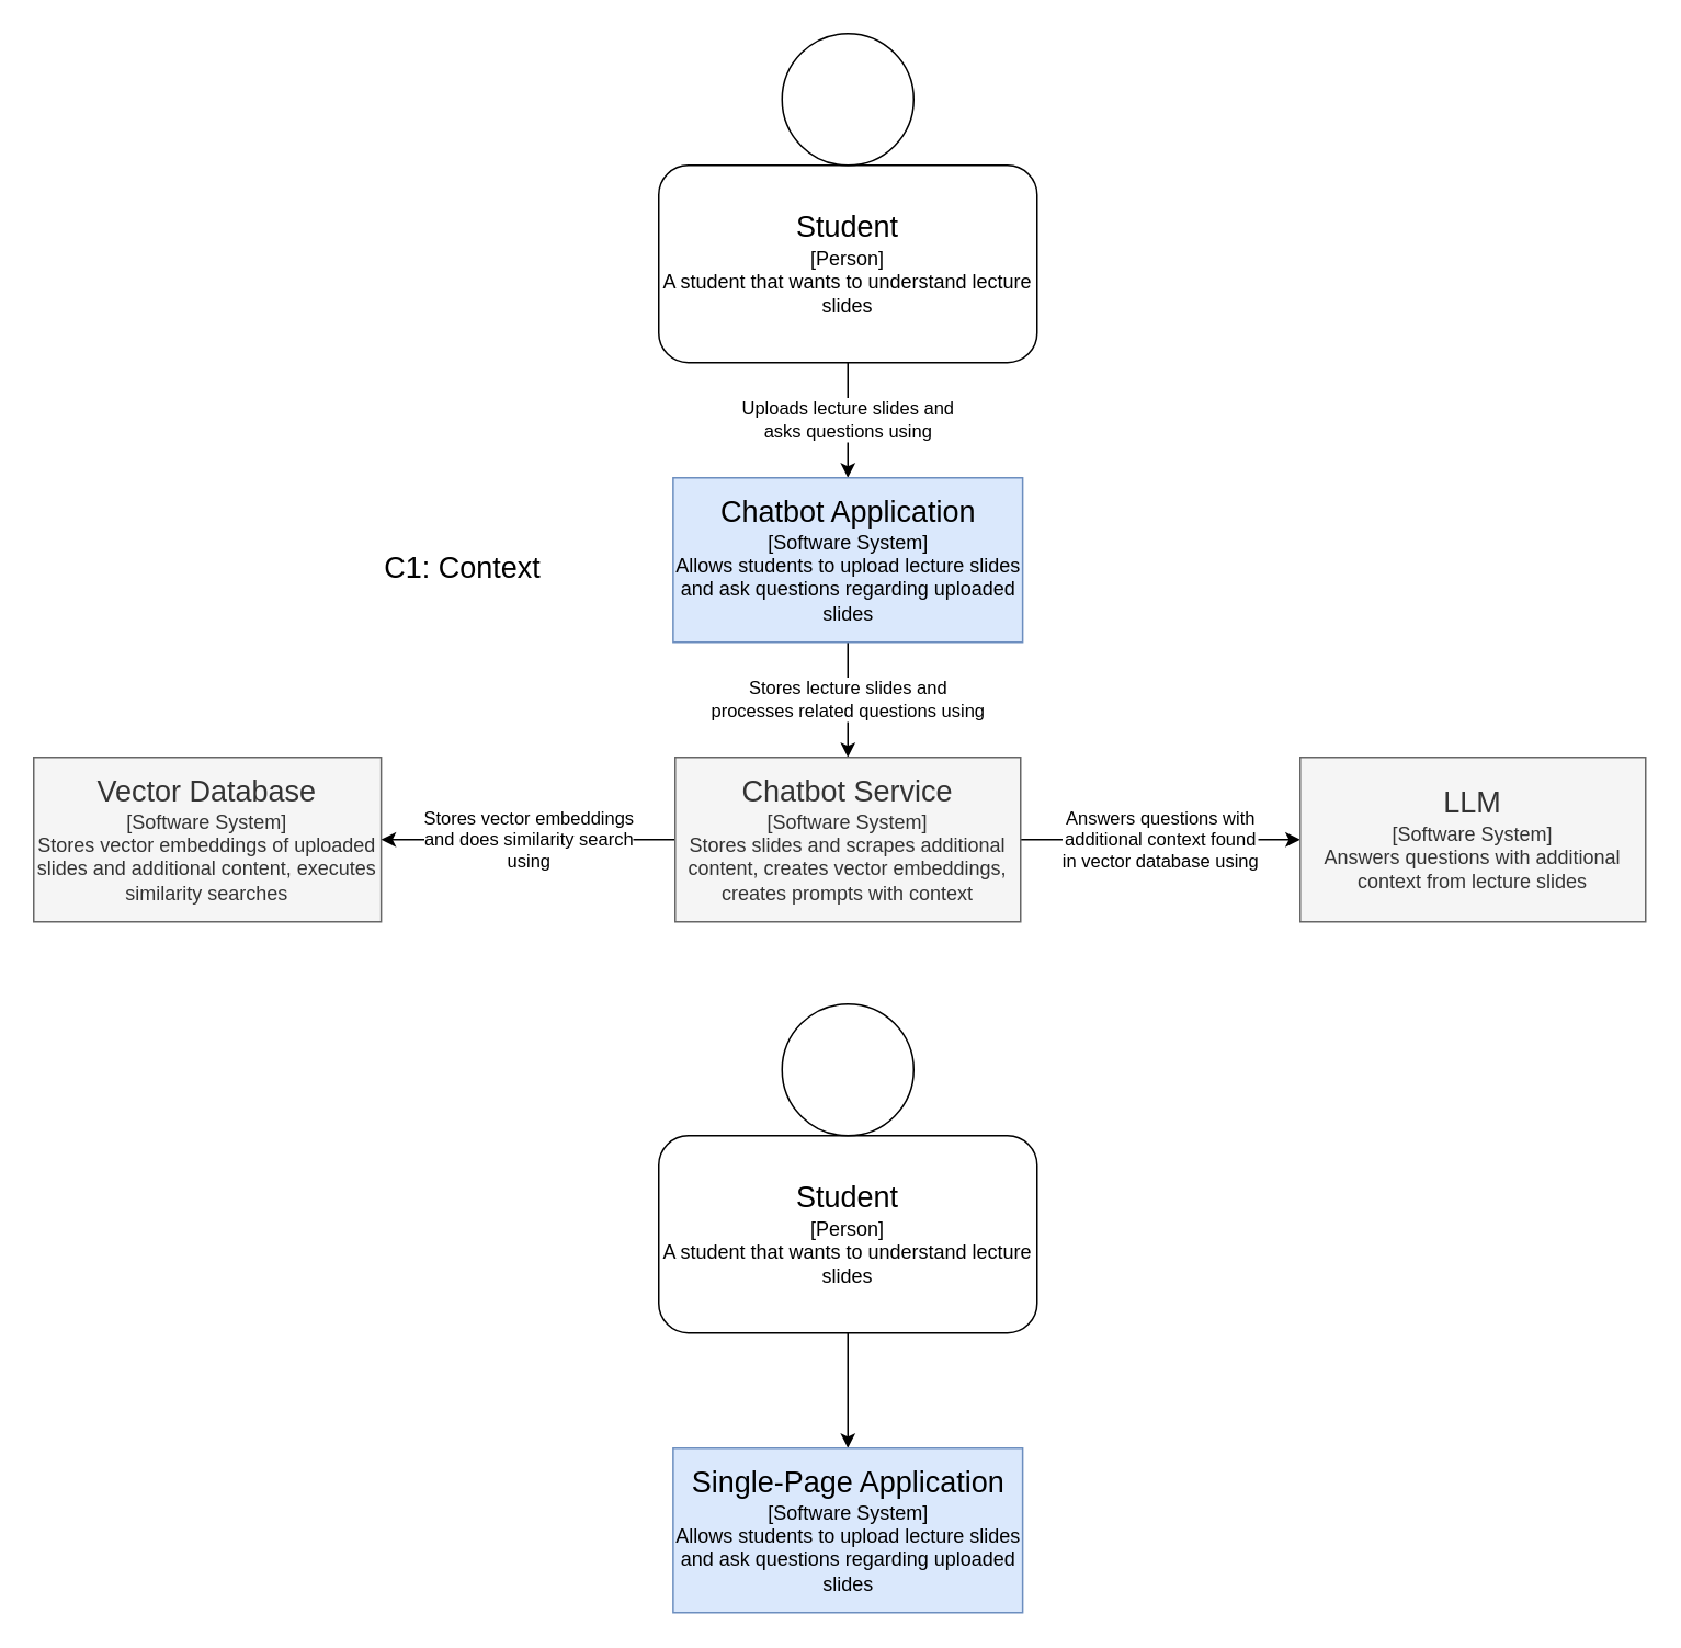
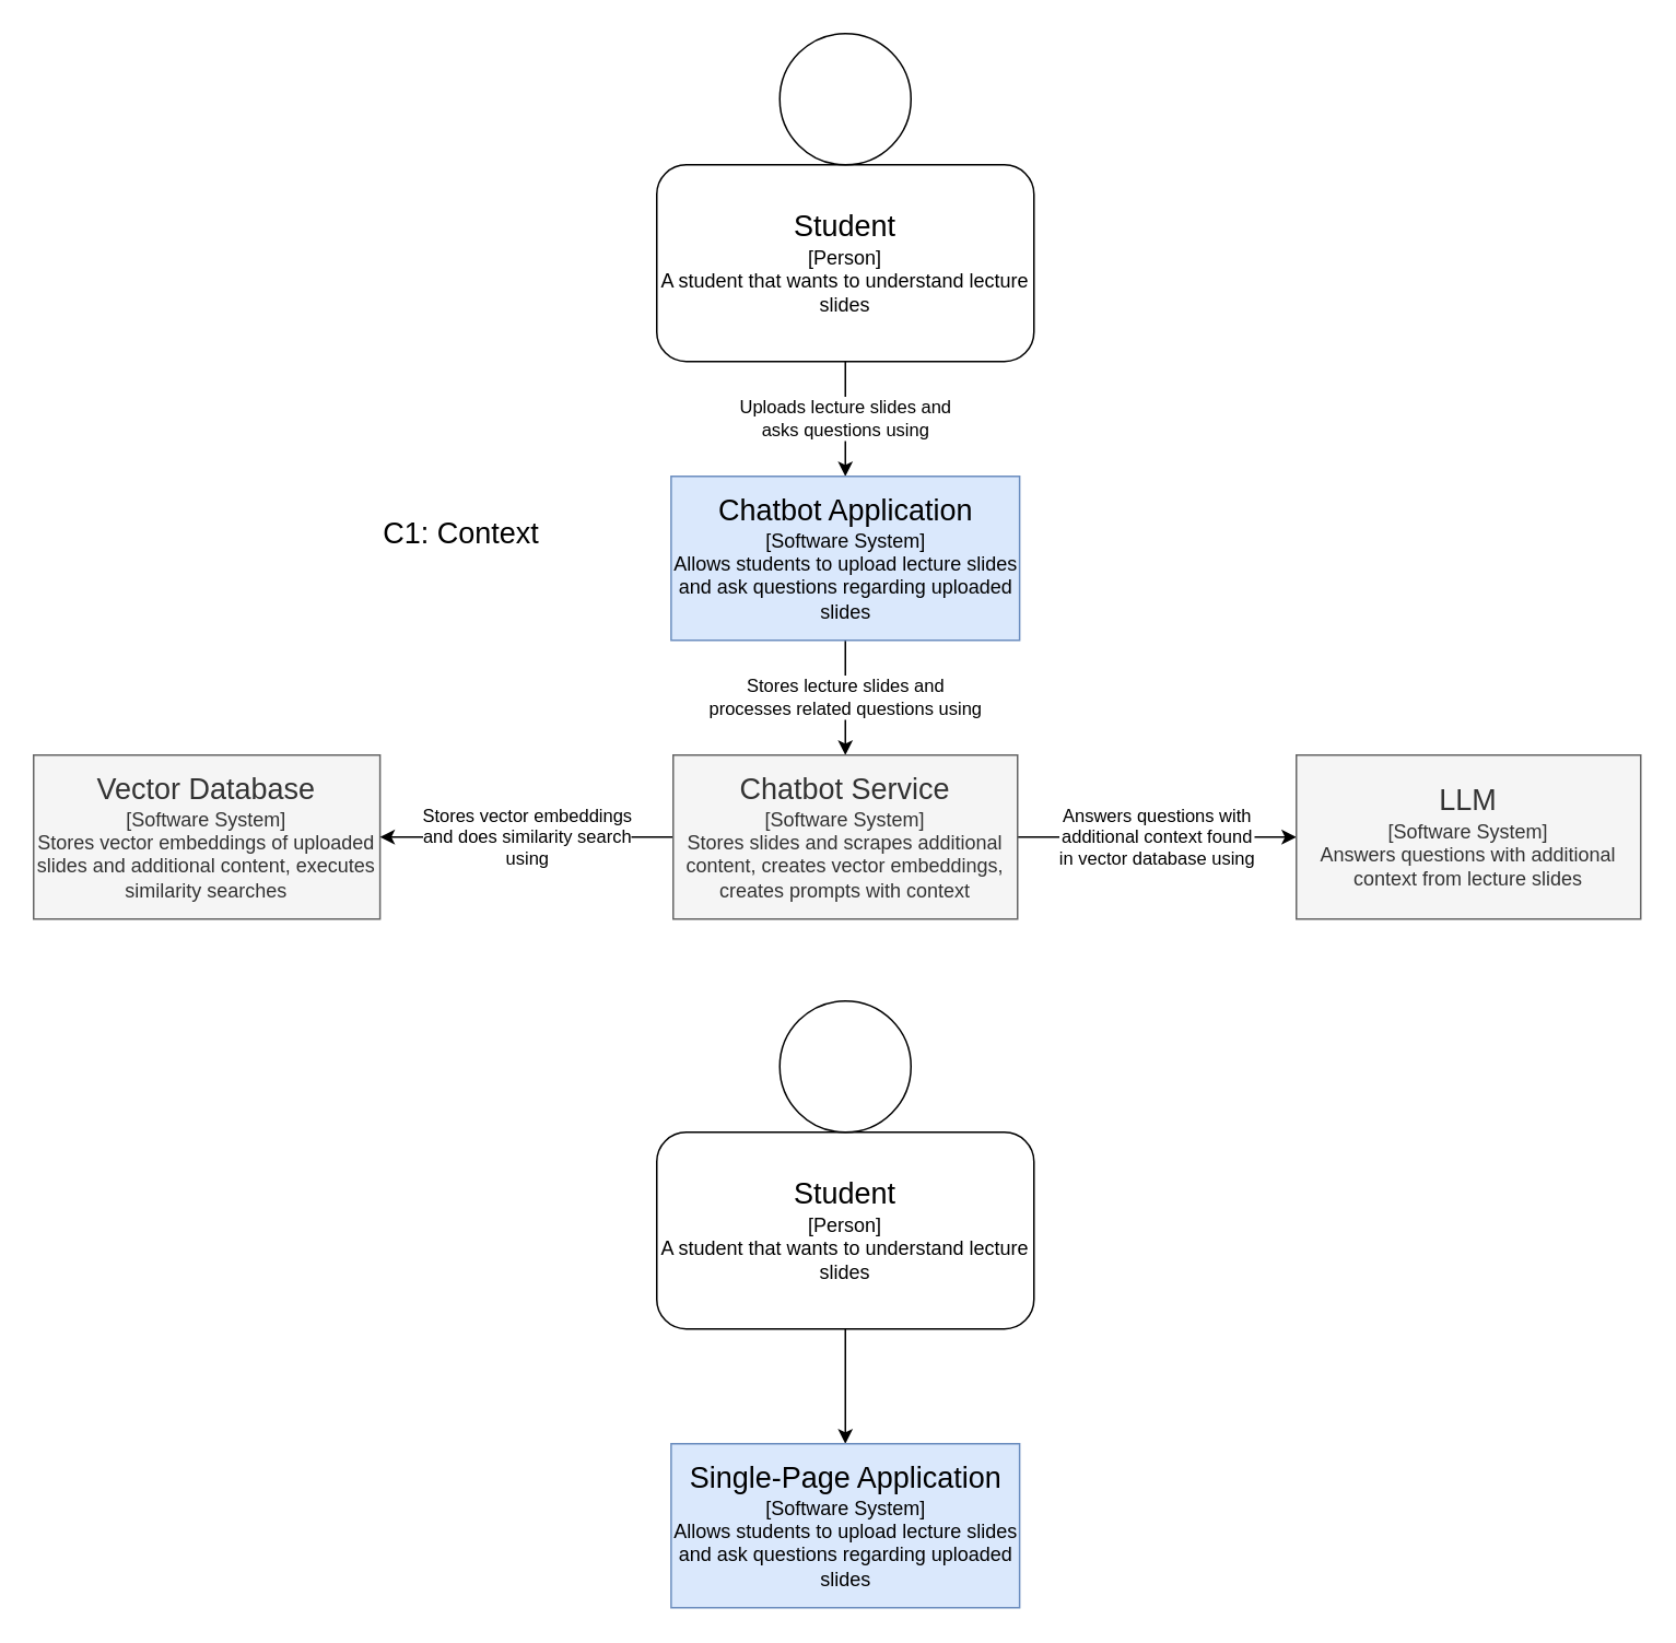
  <mxCell id="0" />
  <mxCell id="1" parent="0" />
- <mxCell id="2" value="&lt;font style=&quot;font-size: 18px;&quot;&gt;C1: Context&lt;br&gt;&lt;/font&gt;" style="text;html=1;strokeColor=none;fillColor=none;align=center;verticalAlign=middle;whiteSpace=wrap;rounded=0;" vertex="1" parent="1"><mxGeometry x="231.25" y="330" width="100" height="30" as="geometry" /></mxCell>
+ <mxCell id="2" value="&lt;font style=&quot;font-size: 18px;&quot;&gt;C1: Context&lt;br&gt;&lt;/font&gt;" style="text;html=1;strokeColor=none;fillColor=none;align=center;verticalAlign=middle;whiteSpace=wrap;rounded=0;" vertex="1" parent="1"><mxGeometry x="231.25" y="310" width="100" height="30" as="geometry" /></mxCell>
  <mxCell id="3" value="&lt;div&gt;Uploads lecture slides and&lt;/div&gt;&lt;div&gt;asks questions using&lt;/div&gt;" style="edgeStyle=orthogonalEdgeStyle;rounded=0;orthogonalLoop=1;jettySize=auto;html=1;exitX=0.5;exitY=1;exitDx=0;exitDy=0;entryX=0.5;entryY=0;entryDx=0;entryDy=0;" edge="1" parent="1" source="4" target="7"><mxGeometry relative="1" as="geometry" /></mxCell>
  <mxCell id="4" value="&lt;div style=&quot;font-size: 18px;&quot;&gt;Student&lt;/div&gt;&lt;div style=&quot;&quot;&gt;[Person]&lt;br&gt;&lt;/div&gt;&lt;div&gt;A student that wants to understand lecture slides&lt;br&gt;&lt;/div&gt;" style="rounded=1;whiteSpace=wrap;html=1;" vertex="1" parent="1"><mxGeometry x="400" y="100" width="230" height="120" as="geometry" /></mxCell>
  <mxCell id="5" value="" style="ellipse;whiteSpace=wrap;html=1;aspect=fixed;" vertex="1" parent="1"><mxGeometry x="475" y="20" width="80" height="80" as="geometry" /></mxCell>
  <mxCell id="6" value="&lt;div&gt;Stores lecture slides and&lt;/div&gt;&lt;div&gt;processes related questions using&lt;/div&gt;" style="edgeStyle=orthogonalEdgeStyle;rounded=0;orthogonalLoop=1;jettySize=auto;html=1;exitX=0.5;exitY=1;exitDx=0;exitDy=0;entryX=0.5;entryY=0;entryDx=0;entryDy=0;" edge="1" parent="1" source="7" target="11"><mxGeometry relative="1" as="geometry" /></mxCell>
  <mxCell id="7" value="&lt;div&gt;&lt;font style=&quot;font-size: 18px;&quot;&gt;Chatbot Application&lt;/font&gt;&lt;/div&gt;&lt;div style=&quot;&quot;&gt;&lt;font style=&quot;font-size: 12px;&quot;&gt;[Software System]&lt;br&gt;&lt;/font&gt;&lt;/div&gt;&lt;div style=&quot;&quot;&gt;&lt;font style=&quot;font-size: 12px;&quot;&gt;Allows students to upload lecture slides and ask questions regarding uploaded slides&lt;br&gt;&lt;/font&gt;&lt;/div&gt;" style="rounded=0;whiteSpace=wrap;html=1;fillColor=#dae8fc;strokeColor=#6c8ebf;" vertex="1" parent="1"><mxGeometry x="408.75" y="290" width="212.5" height="100" as="geometry" /></mxCell>
  <mxCell id="8" value="&lt;div style=&quot;font-size: 18px;&quot;&gt;Vector Database&lt;br&gt;&lt;/div&gt;&lt;div&gt;[Software System]&lt;/div&gt;&lt;div&gt;Stores vector embeddings of uploaded slides and additional content, executes similarity searches&lt;br&gt;&lt;/div&gt;" style="rounded=0;whiteSpace=wrap;html=1;fillColor=#f5f5f5;fontColor=#333333;strokeColor=#666666;" vertex="1" parent="1"><mxGeometry x="20" y="460" width="211.25" height="100" as="geometry" /></mxCell>
  <mxCell id="9" value="&lt;div&gt;Stores vector embeddings&lt;/div&gt;&lt;div&gt;and does similarity search&lt;/div&gt;&lt;div&gt;using&lt;br&gt;&lt;/div&gt;" style="edgeStyle=orthogonalEdgeStyle;rounded=0;orthogonalLoop=1;jettySize=auto;html=1;exitX=0;exitY=0.5;exitDx=0;exitDy=0;entryX=1;entryY=0.5;entryDx=0;entryDy=0;" edge="1" parent="1" source="11" target="8"><mxGeometry relative="1" as="geometry" /></mxCell>
  <mxCell id="10" value="&lt;div&gt;Answers questions with&lt;/div&gt;&lt;div&gt;additional context found&lt;/div&gt;&lt;div&gt;in vector database using&lt;br&gt;&lt;/div&gt;" style="edgeStyle=orthogonalEdgeStyle;rounded=0;orthogonalLoop=1;jettySize=auto;html=1;exitX=1;exitY=0.5;exitDx=0;exitDy=0;entryX=0;entryY=0.5;entryDx=0;entryDy=0;" edge="1" parent="1" source="11" target="12"><mxGeometry relative="1" as="geometry" /></mxCell>
  <mxCell id="11" value="&lt;div style=&quot;font-size: 18px;&quot;&gt;Chatbot Service&lt;/div&gt;&lt;div&gt;[Software System]&lt;/div&gt;&lt;div&gt;Stores slides and scrapes additional content, creates vector embeddings, creates prompts with context &lt;br&gt;&lt;/div&gt;" style="rounded=0;whiteSpace=wrap;html=1;fillColor=#f5f5f5;fontColor=#333333;strokeColor=#666666;" vertex="1" parent="1"><mxGeometry x="410" y="460" width="210" height="100" as="geometry" /></mxCell>
  <mxCell id="12" value="&lt;div style=&quot;font-size: 18px;&quot;&gt;LLM&lt;/div&gt;&lt;div&gt;[Software System]&lt;/div&gt;&lt;div&gt;Answers questions with additional context from lecture slides&lt;br&gt;&lt;/div&gt;" style="rounded=0;whiteSpace=wrap;html=1;fillColor=#f5f5f5;fontColor=#333333;strokeColor=#666666;" vertex="1" parent="1"><mxGeometry x="790" y="460" width="210" height="100" as="geometry" /></mxCell>
  <mxCell id="13" value="" style="edgeStyle=orthogonalEdgeStyle;rounded=0;orthogonalLoop=1;jettySize=auto;html=1;exitX=0.5;exitY=1;exitDx=0;exitDy=0;entryX=0.5;entryY=0;entryDx=0;entryDy=0;" edge="1" parent="1" source="14" target="16"><mxGeometry relative="1" as="geometry" /></mxCell>
  <mxCell id="14" value="&lt;div style=&quot;font-size: 18px;&quot;&gt;Student&lt;/div&gt;&lt;div style=&quot;&quot;&gt;[Person]&lt;br&gt;&lt;/div&gt;&lt;div&gt;A student that wants to understand lecture slides&lt;br&gt;&lt;/div&gt;" style="rounded=1;whiteSpace=wrap;html=1;" vertex="1" parent="1"><mxGeometry x="400" y="690" width="230" height="120" as="geometry" /></mxCell>
  <mxCell id="15" value="" style="ellipse;whiteSpace=wrap;html=1;aspect=fixed;" vertex="1" parent="1"><mxGeometry x="475" y="610" width="80" height="80" as="geometry" /></mxCell>
  <mxCell id="16" value="&lt;div style=&quot;font-size: 18px;&quot;&gt;Single-Page Application&lt;br&gt;&lt;/div&gt;&lt;div style=&quot;&quot;&gt;&lt;font style=&quot;font-size: 12px;&quot;&gt;[Software System]&lt;br&gt;&lt;/font&gt;&lt;/div&gt;&lt;div style=&quot;&quot;&gt;&lt;font style=&quot;font-size: 12px;&quot;&gt;Allows students to upload lecture slides and ask questions regarding uploaded slides&lt;br&gt;&lt;/font&gt;&lt;/div&gt;" style="rounded=0;whiteSpace=wrap;html=1;fillColor=#dae8fc;strokeColor=#6c8ebf;" vertex="1" parent="1"><mxGeometry x="408.75" y="880" width="212.5" height="100" as="geometry" /></mxCell>
